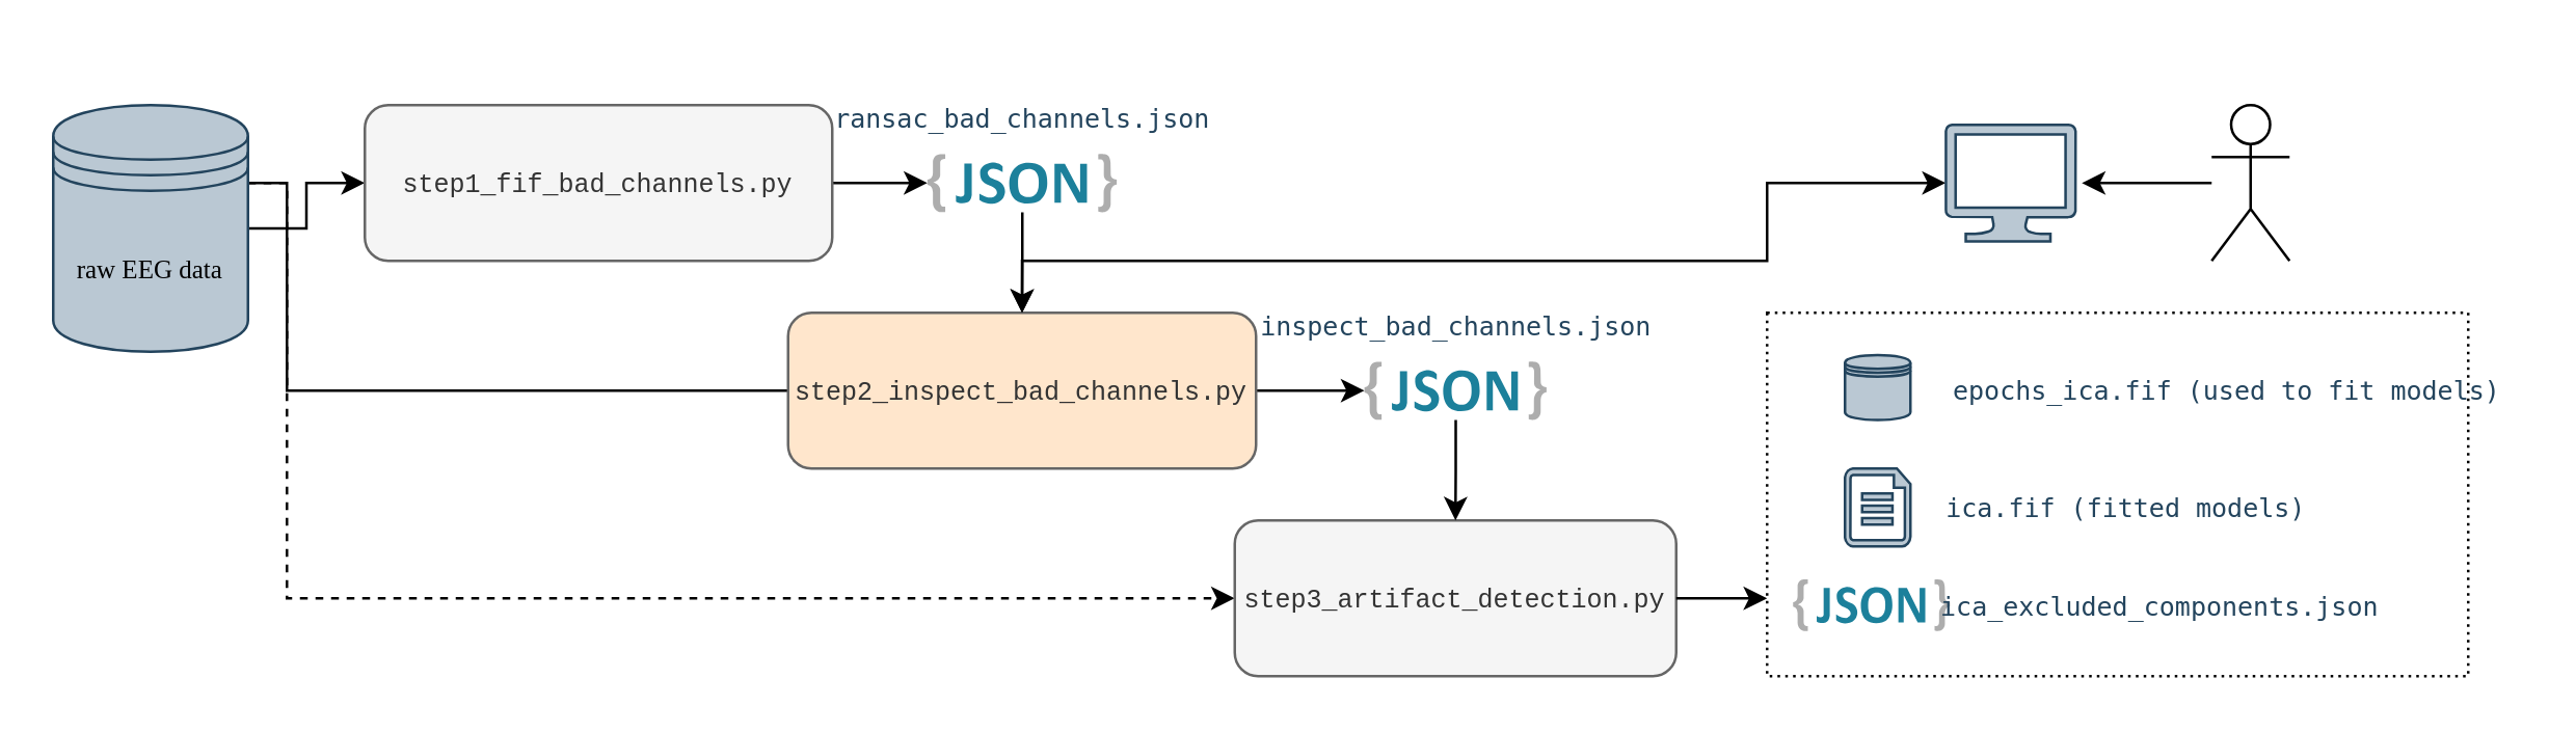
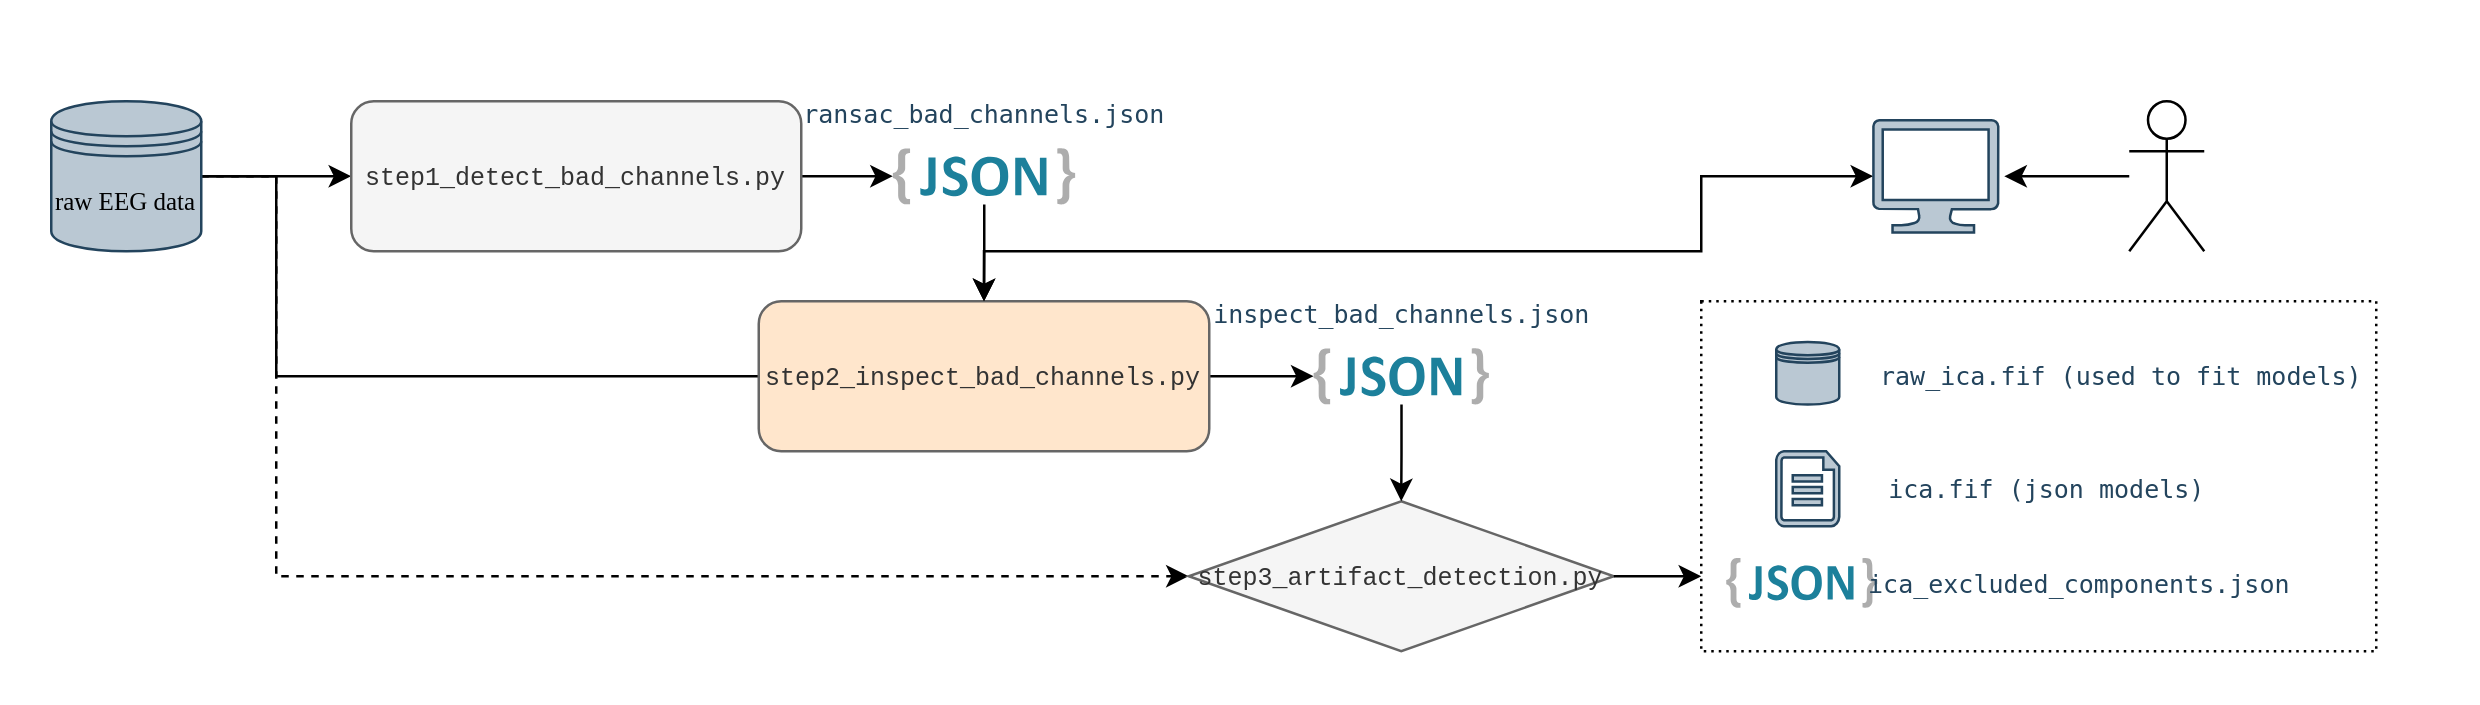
  <mxCell id="0" />
  <mxCell id="1" parent="0" />
  <mxCell id="2" value="" style="edgeStyle=orthogonalEdgeStyle;rounded=0;orthogonalLoop=1;jettySize=auto;html=1;" edge="1" parent="1" source="5" target="7"><mxGeometry relative="1" as="geometry" /></mxCell>
  <mxCell id="3" style="edgeStyle=orthogonalEdgeStyle;rounded=0;orthogonalLoop=1;jettySize=auto;html=1;entryX=0;entryY=0.5;entryDx=0;entryDy=0;endArrow=none;" edge="1" parent="1" source="5" target="9"><mxGeometry relative="1" as="geometry"><Array as="points"><mxPoint x="110" y="70" /><mxPoint x="110" y="150" /></Array></mxGeometry></mxCell>
  <mxCell id="4" style="edgeStyle=orthogonalEdgeStyle;rounded=0;orthogonalLoop=1;jettySize=auto;html=1;entryX=0;entryY=0.5;entryDx=0;entryDy=0;dashed=1;" edge="1" parent="1" source="5" target="10"><mxGeometry relative="1" as="geometry"><Array as="points"><mxPoint x="110" y="70" /><mxPoint x="110" y="230" /></Array></mxGeometry></mxCell>
- <mxCell id="5" value="&lt;font style=&quot;font-size: 10px;&quot; face=&quot;Times New Roman&quot;&gt;raw EEG data&lt;/font&gt;" style="shape=datastore;whiteSpace=wrap;html=1;fillColor=#bac8d3;strokeColor=#23445d;" vertex="1" parent="1"><mxGeometry x="20" y="40" width="75" height="95" as="geometry" /></mxCell>
+ <mxCell id="5" value="&lt;font style=&quot;font-size: 10px;&quot; face=&quot;Times New Roman&quot;&gt;raw EEG data&lt;/font&gt;" style="shape=datastore;whiteSpace=wrap;html=1;fillColor=#bac8d3;strokeColor=#23445d;" vertex="1" parent="1"><mxGeometry x="20" y="40" width="60" height="60" as="geometry" /></mxCell>
  <mxCell id="6" value="" style="edgeStyle=orthogonalEdgeStyle;rounded=0;orthogonalLoop=1;jettySize=auto;html=1;" edge="1" parent="1" source="7" target="17"><mxGeometry relative="1" as="geometry" /></mxCell>
- <mxCell id="7" value="&lt;font style=&quot;font-size: 10px;&quot; face=&quot;Courier New&quot;&gt;step1_fif_bad_channels.py&lt;/font&gt;" style="rounded=1;whiteSpace=wrap;html=1;fillColor=#f5f5f5;fontColor=#333333;strokeColor=#666666;" vertex="1" parent="1"><mxGeometry x="140" y="40" width="180" height="60" as="geometry" /></mxCell>
+ <mxCell id="7" value="&lt;font style=&quot;font-size: 10px;&quot; face=&quot;Courier New&quot;&gt;step1_detect_bad_channels.py&lt;/font&gt;" style="rounded=1;whiteSpace=wrap;html=1;fillColor=#f5f5f5;fontColor=#333333;strokeColor=#666666;" vertex="1" parent="1"><mxGeometry x="140" y="40" width="180" height="60" as="geometry" /></mxCell>
  <mxCell id="8" value="" style="edgeStyle=orthogonalEdgeStyle;rounded=0;orthogonalLoop=1;jettySize=auto;html=1;" edge="1" parent="1" source="9" target="20"><mxGeometry relative="1" as="geometry" /></mxCell>
  <mxCell id="9" value="&lt;font style=&quot;font-size: 10px;&quot; face=&quot;Courier New&quot;&gt;step2_inspect_bad_channels.py&lt;/font&gt;" style="rounded=1;whiteSpace=wrap;html=1;fillColor=#ffe6cc;fontColor=#333333;strokeColor=#666666;" vertex="1" parent="1"><mxGeometry x="303" y="120" width="180.2" height="60" as="geometry" /></mxCell>
- <mxCell id="10" value="&lt;font style=&quot;font-size: 10px;&quot; face=&quot;Courier New&quot;&gt;step3_artifact_detection.py&lt;/font&gt;" style="rounded=1;whiteSpace=wrap;html=1;fillColor=#f5f5f5;fontColor=#333333;strokeColor=#666666;" vertex="1" parent="1"><mxGeometry x="475" y="200" width="170" height="60" as="geometry" /></mxCell>
+ <mxCell id="10" value="&lt;font style=&quot;font-size: 10px;&quot; face=&quot;Courier New&quot;&gt;step3_artifact_detection.py&lt;/font&gt;" style="rhombus;whiteSpace=wrap;html=1;fillColor=#f5f5f5;fontColor=#333333;strokeColor=#666666;" vertex="1" parent="1"><mxGeometry x="475" y="200" width="170" height="60" as="geometry" /></mxCell>
  <mxCell id="11" value="" style="edgeStyle=orthogonalEdgeStyle;rounded=0;orthogonalLoop=1;jettySize=auto;html=1;" edge="1" parent="1" source="17" target="9"><mxGeometry relative="1" as="geometry" /></mxCell>
  <mxCell id="12" value="" style="edgeStyle=orthogonalEdgeStyle;rounded=0;orthogonalLoop=1;jettySize=auto;html=1;" edge="1" parent="1" source="20" target="10"><mxGeometry relative="1" as="geometry" /></mxCell>
- <mxCell id="13" value="&lt;pre&gt;&lt;font color=&quot;#23445d&quot;&gt;&lt;span style=&quot;font-size: 10px;&quot;&gt;epochs_ica.fif (used to fit models)&lt;/span&gt;&lt;/font&gt;&lt;/pre&gt;" style="text;html=1;align=left;verticalAlign=middle;resizable=0;points=[];autosize=1;strokeColor=none;fillColor=none;" vertex="1" parent="1"><mxGeometry x="750" y="125" width="220" height="50" as="geometry" /></mxCell>
+ <mxCell id="13" value="&lt;pre&gt;&lt;font color=&quot;#23445d&quot;&gt;&lt;span style=&quot;font-size: 10px;&quot;&gt;raw_ica.fif (used to fit models)&lt;/span&gt;&lt;/font&gt;&lt;/pre&gt;" style="text;html=1;align=left;verticalAlign=middle;resizable=0;points=[];autosize=1;strokeColor=none;fillColor=none;" vertex="1" parent="1"><mxGeometry x="750" y="125" width="220" height="50" as="geometry" /></mxCell>
  <mxCell id="14" value="" style="shape=datastore;whiteSpace=wrap;html=1;fillColor=#bac8d3;strokeColor=#23445d;strokeWidth=1;" vertex="1" parent="1"><mxGeometry x="710" y="136.3" width="25.2" height="25" as="geometry" /></mxCell>
  <mxCell id="15" value="" style="rounded=0;whiteSpace=wrap;html=1;fillColor=none;dashed=1;dashPattern=1 2;" vertex="1" parent="1"><mxGeometry x="680" y="120" width="270" height="140" as="geometry" /></mxCell>
  <mxCell id="16" value="" style="group" vertex="1" connectable="0" parent="1"><mxGeometry x="313.1" y="20" width="160.0" height="61.3" as="geometry" /></mxCell>
  <mxCell id="17" value="" style="dashed=0;outlineConnect=0;html=1;align=center;labelPosition=center;verticalLabelPosition=bottom;verticalAlign=top;shape=mxgraph.weblogos.json_2" vertex="1" parent="16"><mxGeometry x="43.55" y="38.7" width="72.9" height="22.6" as="geometry" /></mxCell>
  <mxCell id="18" value="&lt;pre&gt;&lt;font style=&quot;color: light-dark(rgb(35, 68, 93), rgb(237, 237, 237)); font-size: 10px; line-height: 100%;&quot;&gt;ransac_bad_channels.json&lt;/font&gt;&lt;/pre&gt;" style="text;html=1;align=center;verticalAlign=middle;resizable=0;points=[];autosize=1;strokeColor=none;fillColor=none;" vertex="1" parent="16"><mxGeometry width="160" height="50" as="geometry" /></mxCell>
  <mxCell id="19" value="" style="group" vertex="1" connectable="0" parent="1"><mxGeometry x="480" y="100" width="160" height="61.3" as="geometry" /></mxCell>
  <mxCell id="20" value="" style="dashed=0;outlineConnect=0;html=1;align=center;labelPosition=center;verticalLabelPosition=bottom;verticalAlign=top;shape=mxgraph.weblogos.json_2" vertex="1" parent="19"><mxGeometry x="44.95" y="38.7" width="70.1" height="22.6" as="geometry" /></mxCell>
  <mxCell id="21" value="&lt;pre&gt;&lt;font style=&quot;color: light-dark(rgb(35, 68, 93), rgb(237, 237, 237)); font-size: 10px; line-height: 100%;&quot;&gt;inspect_bad_channels.json&lt;/font&gt;&lt;/pre&gt;" style="text;html=1;align=center;verticalAlign=middle;resizable=0;points=[];autosize=1;strokeColor=none;fillColor=none;" vertex="1" parent="19"><mxGeometry width="160" height="50" as="geometry" /></mxCell>
  <mxCell id="22" value="" style="group" vertex="1" connectable="0" parent="1"><mxGeometry x="690" y="207.6" width="227.8" height="50" as="geometry" /></mxCell>
  <mxCell id="23" value="" style="dashed=0;outlineConnect=0;html=1;align=center;labelPosition=center;verticalLabelPosition=bottom;verticalAlign=top;shape=mxgraph.weblogos.json_2" vertex="1" parent="22"><mxGeometry y="15" width="60.4" height="20" as="geometry" /></mxCell>
  <mxCell id="24" value="&lt;pre&gt;&lt;font style=&quot;color: light-dark(rgb(35, 68, 93), rgb(237, 237, 237)); font-size: 10px; line-height: 100%;&quot;&gt; ica_excluded_components.json&lt;/font&gt;&lt;/pre&gt;" style="text;html=1;align=center;verticalAlign=middle;resizable=0;points=[];autosize=1;strokeColor=none;fillColor=none;" vertex="1" parent="22"><mxGeometry x="47.8" width="180" height="50" as="geometry" /></mxCell>
  <mxCell id="25" value="" style="group" vertex="1" connectable="0" parent="1"><mxGeometry x="710" y="170" width="185.2" height="50" as="geometry" /></mxCell>
  <mxCell id="26" value="" style="verticalLabelPosition=bottom;html=1;verticalAlign=top;align=center;strokeColor=#23445d;fillColor=#bac8d3;shape=mxgraph.azure.cloud_services_configuration_file;pointerEvents=1;strokeWidth=1;" vertex="1" parent="25"><mxGeometry y="10" width="25.2" height="30" as="geometry" /></mxCell>
- <mxCell id="27" value="&lt;pre&gt;&lt;font color=&quot;#23445d&quot;&gt;&lt;span style=&quot;font-size: 10px;&quot;&gt; ica.fif (fitted models)&lt;/span&gt;&lt;/font&gt;&lt;/pre&gt;" style="text;html=1;align=center;verticalAlign=middle;resizable=0;points=[];autosize=1;strokeColor=none;fillColor=none;" vertex="1" parent="25"><mxGeometry x="25.2" width="160" height="50" as="geometry" /></mxCell>
+ <mxCell id="27" value="&lt;pre&gt;&lt;font color=&quot;#23445d&quot;&gt;&lt;span style=&quot;font-size: 10px;&quot;&gt; ica.fif (json models)&lt;/span&gt;&lt;/font&gt;&lt;/pre&gt;" style="text;html=1;align=center;verticalAlign=middle;resizable=0;points=[];autosize=1;strokeColor=none;fillColor=none;" vertex="1" parent="25"><mxGeometry x="25.2" width="160" height="50" as="geometry" /></mxCell>
  <mxCell id="28" style="edgeStyle=orthogonalEdgeStyle;rounded=0;orthogonalLoop=1;jettySize=auto;html=1;entryX=0;entryY=0.786;entryDx=0;entryDy=0;entryPerimeter=0;" edge="1" parent="1" source="10" target="15"><mxGeometry relative="1" as="geometry" /></mxCell>
  <mxCell id="29" style="edgeStyle=orthogonalEdgeStyle;rounded=0;orthogonalLoop=1;jettySize=auto;html=1;" edge="1" parent="1" source="30"><mxGeometry relative="1" as="geometry"><mxPoint x="801.2" y="70" as="targetPoint" /></mxGeometry></mxCell>
  <mxCell id="30" value="" style="shape=umlActor;verticalLabelPosition=bottom;verticalAlign=top;html=1;" vertex="1" parent="1"><mxGeometry x="851.2" y="40" width="30" height="60" as="geometry" /></mxCell>
  <mxCell id="31" style="edgeStyle=orthogonalEdgeStyle;rounded=0;orthogonalLoop=1;jettySize=auto;html=1;entryX=0.5;entryY=0;entryDx=0;entryDy=0;startArrow=classic;startFill=1;" edge="1" parent="1" source="32" target="9"><mxGeometry relative="1" as="geometry"><Array as="points"><mxPoint x="680" y="70" /><mxPoint x="680" y="100" /><mxPoint x="393" y="100" /></Array></mxGeometry></mxCell>
  <mxCell id="32" value="" style="verticalLabelPosition=bottom;html=1;verticalAlign=top;align=center;strokeColor=#23445d;fillColor=#bac8d3;shape=mxgraph.azure.computer;pointerEvents=1;" vertex="1" parent="1"><mxGeometry x="748.8" y="47.5" width="50" height="45" as="geometry" /></mxCell>
